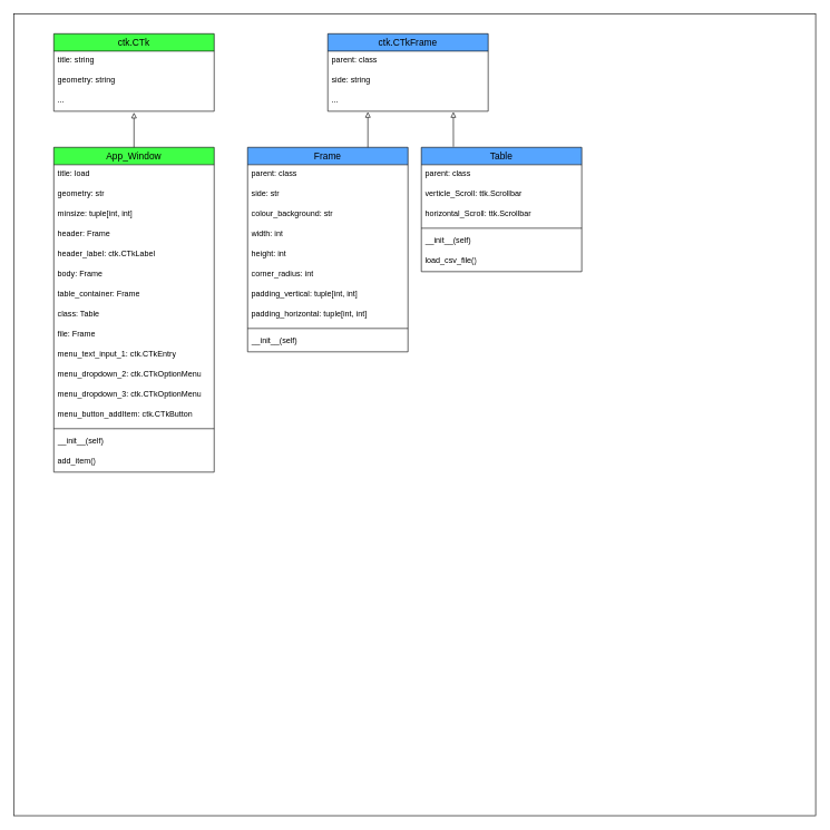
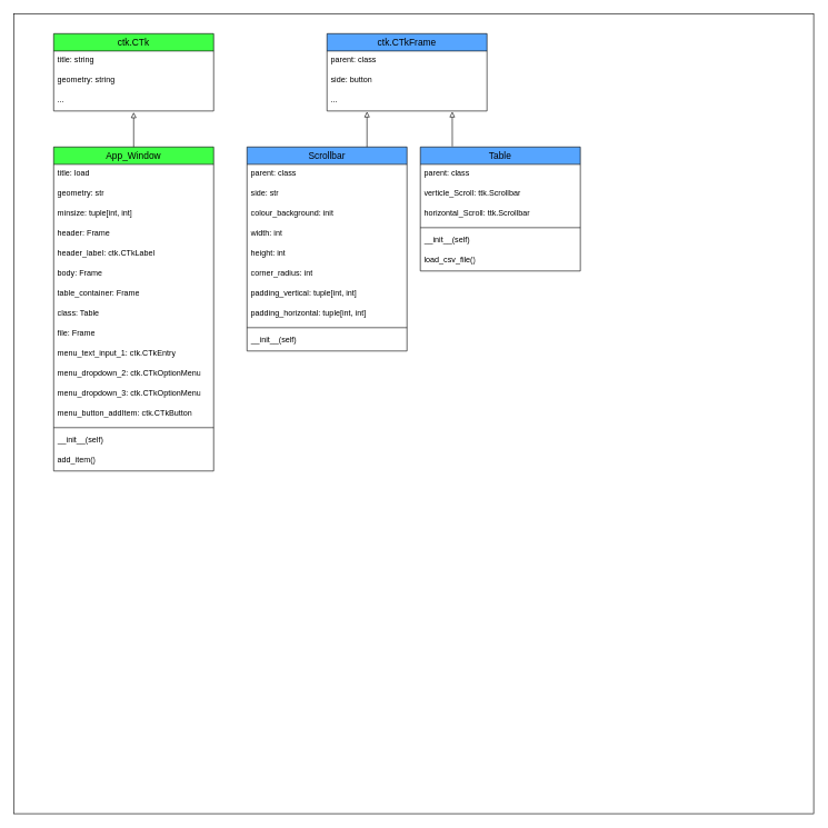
  <mxCell id="0" />
  <mxCell id="1" parent="0" />
  <mxCell id="2" value="" style="whiteSpace=wrap;html=1;aspect=fixed;" vertex="1" parent="1"><mxGeometry width="1200" height="1200" as="geometry" x="20" y="20" /></mxCell>
  <mxCell id="3" value="ctk.CTk" style="swimlane;fontStyle=0;childLayout=stackLayout;horizontal=1;startSize=26;horizontalStack=0;resizeParent=1;resizeParentMax=0;resizeLast=0;collapsible=1;marginBottom=0;align=center;fontSize=14;fillColor=#3FFF46;" vertex="1" parent="1"><mxGeometry x="80" y="50" width="240" height="116" as="geometry" /></mxCell>
  <mxCell id="4" value="title: string" style="text;strokeColor=none;fillColor=none;spacingLeft=4;spacingRight=4;overflow=hidden;rotatable=0;points=[[0,0.5],[1,0.5]];portConstraint=eastwest;fontSize=12;whiteSpace=wrap;html=1;" vertex="1" parent="3"><mxGeometry y="26" width="240" height="30" as="geometry" /></mxCell>
  <mxCell id="5" value="geometry: string" style="text;strokeColor=none;fillColor=none;spacingLeft=4;spacingRight=4;overflow=hidden;rotatable=0;points=[[0,0.5],[1,0.5]];portConstraint=eastwest;fontSize=12;whiteSpace=wrap;html=1;" vertex="1" parent="3"><mxGeometry y="56" width="240" height="30" as="geometry" /></mxCell>
  <mxCell id="6" value="..." style="text;strokeColor=none;fillColor=none;spacingLeft=4;spacingRight=4;overflow=hidden;rotatable=0;points=[[0,0.5],[1,0.5]];portConstraint=eastwest;fontSize=12;whiteSpace=wrap;html=1;" vertex="1" parent="3"><mxGeometry y="86" width="240" height="30" as="geometry" /></mxCell>
  <mxCell id="7" value="App_Window" style="swimlane;fontStyle=0;childLayout=stackLayout;horizontal=1;startSize=26;horizontalStack=0;resizeParent=1;resizeParentMax=0;resizeLast=0;collapsible=1;marginBottom=0;align=center;fontSize=14;fillColor=#3FFF46;" vertex="1" parent="1"><mxGeometry x="80" y="220" width="240" height="486" as="geometry" /></mxCell>
  <mxCell id="8" value="title: load" style="text;strokeColor=none;fillColor=none;spacingLeft=4;spacingRight=4;overflow=hidden;rotatable=0;points=[[0,0.5],[1,0.5]];portConstraint=eastwest;fontSize=12;whiteSpace=wrap;html=1;" vertex="1" parent="7"><mxGeometry y="26" width="240" height="30" as="geometry" /></mxCell>
  <mxCell id="9" value="geometry: str" style="text;strokeColor=none;fillColor=none;spacingLeft=4;spacingRight=4;overflow=hidden;rotatable=0;points=[[0,0.5],[1,0.5]];portConstraint=eastwest;fontSize=12;whiteSpace=wrap;html=1;" vertex="1" parent="7"><mxGeometry y="56" width="240" height="30" as="geometry" /></mxCell>
  <mxCell id="10" value="minsize: tuple[int, int]" style="text;strokeColor=none;fillColor=none;spacingLeft=4;spacingRight=4;overflow=hidden;rotatable=0;points=[[0,0.5],[1,0.5]];portConstraint=eastwest;fontSize=12;whiteSpace=wrap;html=1;" vertex="1" parent="7"><mxGeometry y="86" width="240" height="30" as="geometry" /></mxCell>
  <mxCell id="11" value="header: Frame" style="text;strokeColor=none;fillColor=none;spacingLeft=4;spacingRight=4;overflow=hidden;rotatable=0;points=[[0,0.5],[1,0.5]];portConstraint=eastwest;fontSize=12;whiteSpace=wrap;html=1;" vertex="1" parent="7"><mxGeometry y="116" width="240" height="30" as="geometry" /></mxCell>
  <mxCell id="12" value="header_label: ctk.CTkLabel" style="text;strokeColor=none;fillColor=none;spacingLeft=4;spacingRight=4;overflow=hidden;rotatable=0;points=[[0,0.5],[1,0.5]];portConstraint=eastwest;fontSize=12;whiteSpace=wrap;html=1;" vertex="1" parent="7"><mxGeometry y="146" width="240" height="30" as="geometry" /></mxCell>
  <mxCell id="13" value="body: Frame" style="text;strokeColor=none;fillColor=none;spacingLeft=4;spacingRight=4;overflow=hidden;rotatable=0;points=[[0,0.5],[1,0.5]];portConstraint=eastwest;fontSize=12;whiteSpace=wrap;html=1;" vertex="1" parent="7"><mxGeometry y="176" width="240" height="30" as="geometry" /></mxCell>
  <mxCell id="14" value="table_container: Frame" style="text;strokeColor=none;fillColor=none;spacingLeft=4;spacingRight=4;overflow=hidden;rotatable=0;points=[[0,0.5],[1,0.5]];portConstraint=eastwest;fontSize=12;whiteSpace=wrap;html=1;" vertex="1" parent="7"><mxGeometry y="206" width="240" height="30" as="geometry" /></mxCell>
  <mxCell id="15" value="class: Table&amp;nbsp;" style="text;strokeColor=none;fillColor=none;spacingLeft=4;spacingRight=4;overflow=hidden;rotatable=0;points=[[0,0.5],[1,0.5]];portConstraint=eastwest;fontSize=12;whiteSpace=wrap;html=1;" vertex="1" parent="7"><mxGeometry y="236" width="240" height="30" as="geometry" /></mxCell>
  <mxCell id="16" value="file: Frame" style="text;strokeColor=none;fillColor=none;spacingLeft=4;spacingRight=4;overflow=hidden;rotatable=0;points=[[0,0.5],[1,0.5]];portConstraint=eastwest;fontSize=12;whiteSpace=wrap;html=1;" vertex="1" parent="7"><mxGeometry y="266" width="240" height="30" as="geometry" /></mxCell>
  <mxCell id="17" value="menu_text_input_1: ctk.CTkEntry" style="text;strokeColor=none;fillColor=none;spacingLeft=4;spacingRight=4;overflow=hidden;rotatable=0;points=[[0,0.5],[1,0.5]];portConstraint=eastwest;fontSize=12;whiteSpace=wrap;html=1;" vertex="1" parent="7"><mxGeometry y="296" width="240" height="30" as="geometry" /></mxCell>
  <mxCell id="18" value="menu_dropdown_2: ctk.CTkOptionMenu" style="text;strokeColor=none;fillColor=none;spacingLeft=4;spacingRight=4;overflow=hidden;rotatable=0;points=[[0,0.5],[1,0.5]];portConstraint=eastwest;fontSize=12;whiteSpace=wrap;html=1;" vertex="1" parent="7"><mxGeometry y="326" width="240" height="30" as="geometry" /></mxCell>
  <mxCell id="19" value="menu_dropdown_3: ctk.CTkOptionMenu" style="text;strokeColor=none;fillColor=none;spacingLeft=4;spacingRight=4;overflow=hidden;rotatable=0;points=[[0,0.5],[1,0.5]];portConstraint=eastwest;fontSize=12;whiteSpace=wrap;html=1;" vertex="1" parent="7"><mxGeometry y="356" width="240" height="30" as="geometry" /></mxCell>
  <mxCell id="20" value="menu_button_addItem: ctk.CTkButton" style="text;strokeColor=none;fillColor=none;spacingLeft=4;spacingRight=4;overflow=hidden;rotatable=0;points=[[0,0.5],[1,0.5]];portConstraint=eastwest;fontSize=12;whiteSpace=wrap;html=1;" vertex="1" parent="7"><mxGeometry y="386" width="240" height="30" as="geometry" /></mxCell>
  <mxCell id="21" value="" style="line;strokeWidth=1;rotatable=0;dashed=0;labelPosition=right;align=left;verticalAlign=middle;spacingTop=0;spacingLeft=6;points=[];portConstraint=eastwest;" vertex="1" parent="7"><mxGeometry y="416" width="240" height="10" as="geometry" /></mxCell>
  <mxCell id="22" value="__init__(self)" style="text;strokeColor=none;fillColor=none;spacingLeft=4;spacingRight=4;overflow=hidden;rotatable=0;points=[[0,0.5],[1,0.5]];portConstraint=eastwest;fontSize=12;whiteSpace=wrap;html=1;" vertex="1" parent="7"><mxGeometry y="426" width="240" height="30" as="geometry" /></mxCell>
  <mxCell id="23" value="add_item()" style="text;strokeColor=none;fillColor=none;spacingLeft=4;spacingRight=4;overflow=hidden;rotatable=0;points=[[0,0.5],[1,0.5]];portConstraint=eastwest;fontSize=12;whiteSpace=wrap;html=1;" vertex="1" parent="7"><mxGeometry y="456" width="240" height="30" as="geometry" /></mxCell>
  <mxCell id="24" value="ctk.CTkFrame" style="swimlane;fontStyle=0;childLayout=stackLayout;horizontal=1;startSize=26;horizontalStack=0;resizeParent=1;resizeParentMax=0;resizeLast=0;collapsible=1;marginBottom=0;align=center;fontSize=14;fillColor=#56A5FF;" vertex="1" parent="1"><mxGeometry x="490" y="50" width="240" height="116" as="geometry" /></mxCell>
  <mxCell id="25" value="parent: class" style="text;strokeColor=none;fillColor=none;spacingLeft=4;spacingRight=4;overflow=hidden;rotatable=0;points=[[0,0.5],[1,0.5]];portConstraint=eastwest;fontSize=12;whiteSpace=wrap;html=1;" vertex="1" parent="24"><mxGeometry y="26" width="240" height="30" as="geometry" /></mxCell>
- <mxCell id="26" value="side: string" style="text;strokeColor=none;fillColor=none;spacingLeft=4;spacingRight=4;overflow=hidden;rotatable=0;points=[[0,0.5],[1,0.5]];portConstraint=eastwest;fontSize=12;whiteSpace=wrap;html=1;" vertex="1" parent="24"><mxGeometry y="56" width="240" height="30" as="geometry" /></mxCell>
+ <mxCell id="26" value="side: button" style="text;strokeColor=none;fillColor=none;spacingLeft=4;spacingRight=4;overflow=hidden;rotatable=0;points=[[0,0.5],[1,0.5]];portConstraint=eastwest;fontSize=12;whiteSpace=wrap;html=1;" vertex="1" parent="24"><mxGeometry y="56" width="240" height="30" as="geometry" /></mxCell>
  <mxCell id="27" value="..." style="text;strokeColor=none;fillColor=none;spacingLeft=4;spacingRight=4;overflow=hidden;rotatable=0;points=[[0,0.5],[1,0.5]];portConstraint=eastwest;fontSize=12;whiteSpace=wrap;html=1;" vertex="1" parent="24"><mxGeometry y="86" width="240" height="30" as="geometry" /></mxCell>
- <mxCell id="28" value="Frame" style="swimlane;fontStyle=0;childLayout=stackLayout;horizontal=1;startSize=26;horizontalStack=0;resizeParent=1;resizeParentMax=0;resizeLast=0;collapsible=1;marginBottom=0;align=center;fontSize=14;fillColor=#56A5FF;" vertex="1" parent="1"><mxGeometry x="370" y="220" width="240" height="306" as="geometry" /></mxCell>
+ <mxCell id="28" value="Scrollbar" style="swimlane;fontStyle=0;childLayout=stackLayout;horizontal=1;startSize=26;horizontalStack=0;resizeParent=1;resizeParentMax=0;resizeLast=0;collapsible=1;marginBottom=0;align=center;fontSize=14;fillColor=#56A5FF;" vertex="1" parent="1"><mxGeometry x="370" y="220" width="240" height="306" as="geometry" /></mxCell>
  <mxCell id="29" value="parent: class" style="text;strokeColor=none;fillColor=none;spacingLeft=4;spacingRight=4;overflow=hidden;rotatable=0;points=[[0,0.5],[1,0.5]];portConstraint=eastwest;fontSize=12;whiteSpace=wrap;html=1;" vertex="1" parent="28"><mxGeometry y="26" width="240" height="30" as="geometry" /></mxCell>
  <mxCell id="30" value="side: str" style="text;strokeColor=none;fillColor=none;spacingLeft=4;spacingRight=4;overflow=hidden;rotatable=0;points=[[0,0.5],[1,0.5]];portConstraint=eastwest;fontSize=12;whiteSpace=wrap;html=1;" vertex="1" parent="28"><mxGeometry y="56" width="240" height="30" as="geometry" /></mxCell>
- <mxCell id="31" value="colour_background: str" style="text;strokeColor=none;fillColor=none;spacingLeft=4;spacingRight=4;overflow=hidden;rotatable=0;points=[[0,0.5],[1,0.5]];portConstraint=eastwest;fontSize=12;whiteSpace=wrap;html=1;" vertex="1" parent="28"><mxGeometry y="86" width="240" height="30" as="geometry" /></mxCell>
+ <mxCell id="31" value="colour_background: init" style="text;strokeColor=none;fillColor=none;spacingLeft=4;spacingRight=4;overflow=hidden;rotatable=0;points=[[0,0.5],[1,0.5]];portConstraint=eastwest;fontSize=12;whiteSpace=wrap;html=1;" vertex="1" parent="28"><mxGeometry y="86" width="240" height="30" as="geometry" /></mxCell>
  <mxCell id="32" value="width: int" style="text;strokeColor=none;fillColor=none;spacingLeft=4;spacingRight=4;overflow=hidden;rotatable=0;points=[[0,0.5],[1,0.5]];portConstraint=eastwest;fontSize=12;whiteSpace=wrap;html=1;" vertex="1" parent="28"><mxGeometry y="116" width="240" height="30" as="geometry" /></mxCell>
  <mxCell id="33" value="height: int" style="text;strokeColor=none;fillColor=none;spacingLeft=4;spacingRight=4;overflow=hidden;rotatable=0;points=[[0,0.5],[1,0.5]];portConstraint=eastwest;fontSize=12;whiteSpace=wrap;html=1;" vertex="1" parent="28"><mxGeometry y="146" width="240" height="30" as="geometry" /></mxCell>
  <mxCell id="34" value="corner_radius: int" style="text;strokeColor=none;fillColor=none;spacingLeft=4;spacingRight=4;overflow=hidden;rotatable=0;points=[[0,0.5],[1,0.5]];portConstraint=eastwest;fontSize=12;whiteSpace=wrap;html=1;" vertex="1" parent="28"><mxGeometry y="176" width="240" height="30" as="geometry" /></mxCell>
  <mxCell id="35" value="padding_vertical: tuple[int, int]" style="text;strokeColor=none;fillColor=none;spacingLeft=4;spacingRight=4;overflow=hidden;rotatable=0;points=[[0,0.5],[1,0.5]];portConstraint=eastwest;fontSize=12;whiteSpace=wrap;html=1;" vertex="1" parent="28"><mxGeometry y="206" width="240" height="30" as="geometry" /></mxCell>
  <mxCell id="36" value="padding_horizontal: tuple[int, int]" style="text;strokeColor=none;fillColor=none;spacingLeft=4;spacingRight=4;overflow=hidden;rotatable=0;points=[[0,0.5],[1,0.5]];portConstraint=eastwest;fontSize=12;whiteSpace=wrap;html=1;" vertex="1" parent="28"><mxGeometry y="236" width="240" height="30" as="geometry" /></mxCell>
  <mxCell id="37" value="" style="line;strokeWidth=1;rotatable=0;dashed=0;labelPosition=right;align=left;verticalAlign=middle;spacingTop=0;spacingLeft=6;points=[];portConstraint=eastwest;" vertex="1" parent="28"><mxGeometry y="266" width="240" height="10" as="geometry" /></mxCell>
  <mxCell id="38" value="__init__(self)" style="text;strokeColor=none;fillColor=none;spacingLeft=4;spacingRight=4;overflow=hidden;rotatable=0;points=[[0,0.5],[1,0.5]];portConstraint=eastwest;fontSize=12;whiteSpace=wrap;html=1;" vertex="1" parent="28"><mxGeometry y="276" width="240" height="30" as="geometry" /></mxCell>
  <mxCell id="39" value="Table" style="swimlane;fontStyle=0;childLayout=stackLayout;horizontal=1;startSize=26;horizontalStack=0;resizeParent=1;resizeParentMax=0;resizeLast=0;collapsible=1;marginBottom=0;align=center;fontSize=14;fillColor=#56A5FF;" vertex="1" parent="1"><mxGeometry x="630" y="220" width="240" height="186" as="geometry" /></mxCell>
  <mxCell id="40" value="parent: class" style="text;strokeColor=none;fillColor=none;spacingLeft=4;spacingRight=4;overflow=hidden;rotatable=0;points=[[0,0.5],[1,0.5]];portConstraint=eastwest;fontSize=12;whiteSpace=wrap;html=1;" vertex="1" parent="39"><mxGeometry y="26" width="240" height="30" as="geometry" /></mxCell>
  <mxCell id="41" value="verticle_Scroll: ttk.Scrollbar" style="text;strokeColor=none;fillColor=none;spacingLeft=4;spacingRight=4;overflow=hidden;rotatable=0;points=[[0,0.5],[1,0.5]];portConstraint=eastwest;fontSize=12;whiteSpace=wrap;html=1;" vertex="1" parent="39"><mxGeometry y="56" width="240" height="30" as="geometry" /></mxCell>
  <mxCell id="42" value="horizontal_Scroll: ttk.Scrollbar" style="text;strokeColor=none;fillColor=none;spacingLeft=4;spacingRight=4;overflow=hidden;rotatable=0;points=[[0,0.5],[1,0.5]];portConstraint=eastwest;fontSize=12;whiteSpace=wrap;html=1;" vertex="1" parent="39"><mxGeometry y="86" width="240" height="30" as="geometry" /></mxCell>
  <mxCell id="43" value="" style="line;strokeWidth=1;rotatable=0;dashed=0;labelPosition=right;align=left;verticalAlign=middle;spacingTop=0;spacingLeft=6;points=[];portConstraint=eastwest;" vertex="1" parent="39"><mxGeometry y="116" width="240" height="10" as="geometry" /></mxCell>
  <mxCell id="44" value="__init__(self)" style="text;strokeColor=none;fillColor=none;spacingLeft=4;spacingRight=4;overflow=hidden;rotatable=0;points=[[0,0.5],[1,0.5]];portConstraint=eastwest;fontSize=12;whiteSpace=wrap;html=1;" vertex="1" parent="39"><mxGeometry y="126" width="240" height="30" as="geometry" /></mxCell>
  <mxCell id="45" value="load_csv_file()" style="text;strokeColor=none;fillColor=none;spacingLeft=4;spacingRight=4;overflow=hidden;rotatable=0;points=[[0,0.5],[1,0.5]];portConstraint=eastwest;fontSize=12;whiteSpace=wrap;html=1;" vertex="1" parent="39"><mxGeometry y="156" width="240" height="30" as="geometry" /></mxCell>
  <mxCell id="46" value="" style="endArrow=block;html=1;rounded=0;exitX=0.5;exitY=0;exitDx=0;exitDy=0;entryX=0.5;entryY=1.067;entryDx=0;entryDy=0;entryPerimeter=0;startArrow=none;startFill=0;endFill=0;" edge="1" parent="1" source="7" target="6"><mxGeometry relative="1" as="geometry"><mxPoint x="250" y="330" as="sourcePoint" /><mxPoint x="410" y="330" as="targetPoint" /></mxGeometry></mxCell>
  <mxCell id="47" value="" style="endArrow=block;html=1;rounded=0;entryX=0.25;entryY=1.033;entryDx=0;entryDy=0;entryPerimeter=0;startArrow=none;startFill=0;endFill=0;" edge="1" parent="1" target="27"><mxGeometry relative="1" as="geometry"><mxPoint x="550" y="220" as="sourcePoint" /><mxPoint x="240" y="190" as="targetPoint" /></mxGeometry></mxCell>
  <mxCell id="48" value="" style="endArrow=block;html=1;rounded=0;exitX=0.2;exitY=-0.005;exitDx=0;exitDy=0;entryX=0.783;entryY=1.033;entryDx=0;entryDy=0;entryPerimeter=0;startArrow=none;startFill=0;endFill=0;exitPerimeter=0;" edge="1" parent="1" source="39" target="27"><mxGeometry relative="1" as="geometry"><mxPoint x="860" y="162" as="sourcePoint" /><mxPoint x="860" y="110" as="targetPoint" /></mxGeometry></mxCell>
